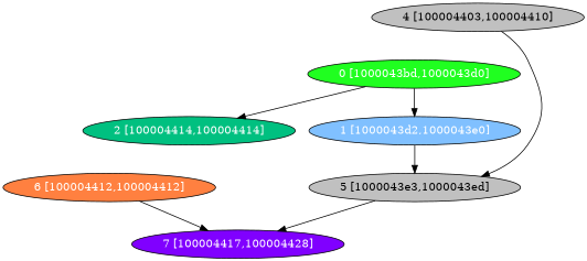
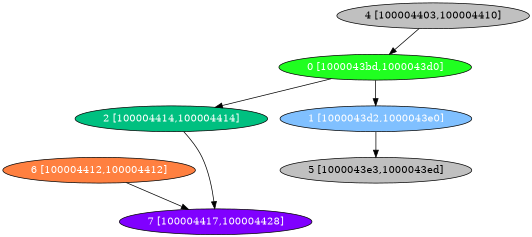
  digraph {
    node [fillcolor="#C0C0C0" fontcolor="#ffffff" shape=oval style=filled]
    n1 [fillcolor="#20FF20" label="0 [1000043bd,1000043d0]"]
    n2 [fillcolor="#80C0FF" label="1 [1000043d2,1000043e0]"]
    n3 [fillcolor="#00C080" label="2 [100004414,100004414]"]
    n4 [fontcolor="#000000" label="5 [1000043e3,1000043ed]"]
    n5 [fillcolor="#8000FF" label="7 [100004417,100004428]"]
    n6 [fontcolor="#000000" label="4 [100004403,100004410]"]
    n7 [fillcolor="#FF8040" label="6 [100004412,100004412]"]
    n1 -> n2
    n1 -> n3
    n2 -> n4
-   n4 -> n5
-   n6 -> n4
+   n3 -> n5
+   n6 -> n1
    n7 -> n5
  }
